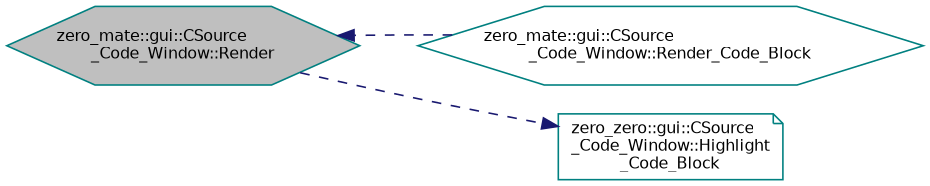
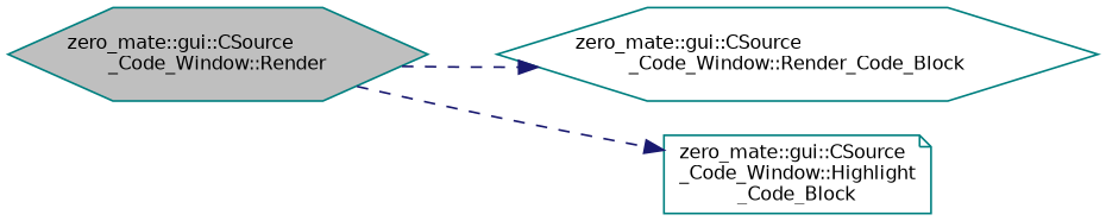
  digraph {
    rankdir=LR
    node [color=teal fontname=Helvetica fontsize=10 shape=hexagon]
    edge [color=midnightblue fontname=Helvetica fontsize=10 labelfontname=Helvetica labelfontsize=10 style=dashed]
    n1 [fillcolor=grey75 fontcolor=black height=0.2 label="zero_mate::gui::CSource\l_Code_Window::Render" style=filled width=0.4]
    n2 [height=0.2 label="zero_mate::gui::CSource\l_Code_Window::Render_Code_Block" width=0.4]
-   n3 [height=0.2 label="zero_zero::gui::CSource\l_Code_Window::Highlight\l_Code_Block" shape=note width=0.4]
-   n2 -> n1
+   n3 [height=0.2 label="zero_mate::gui::CSource\l_Code_Window::Highlight\l_Code_Block" shape=note width=0.4]
+   n1 -> n2
    n1 -> n3
  }
